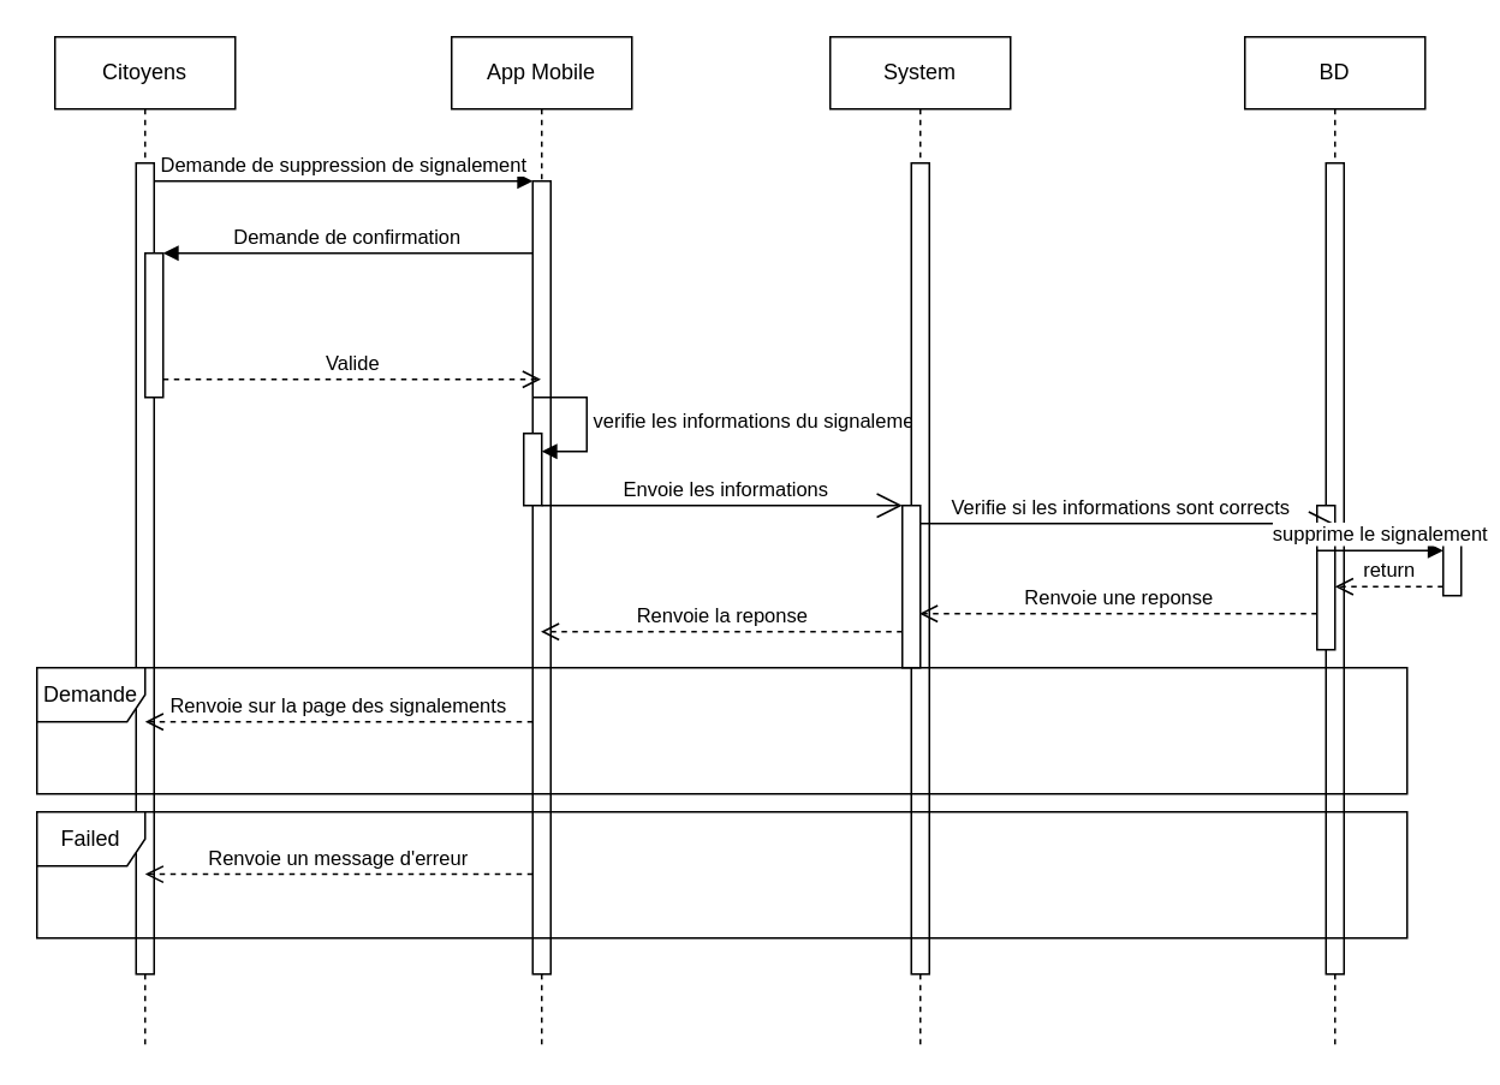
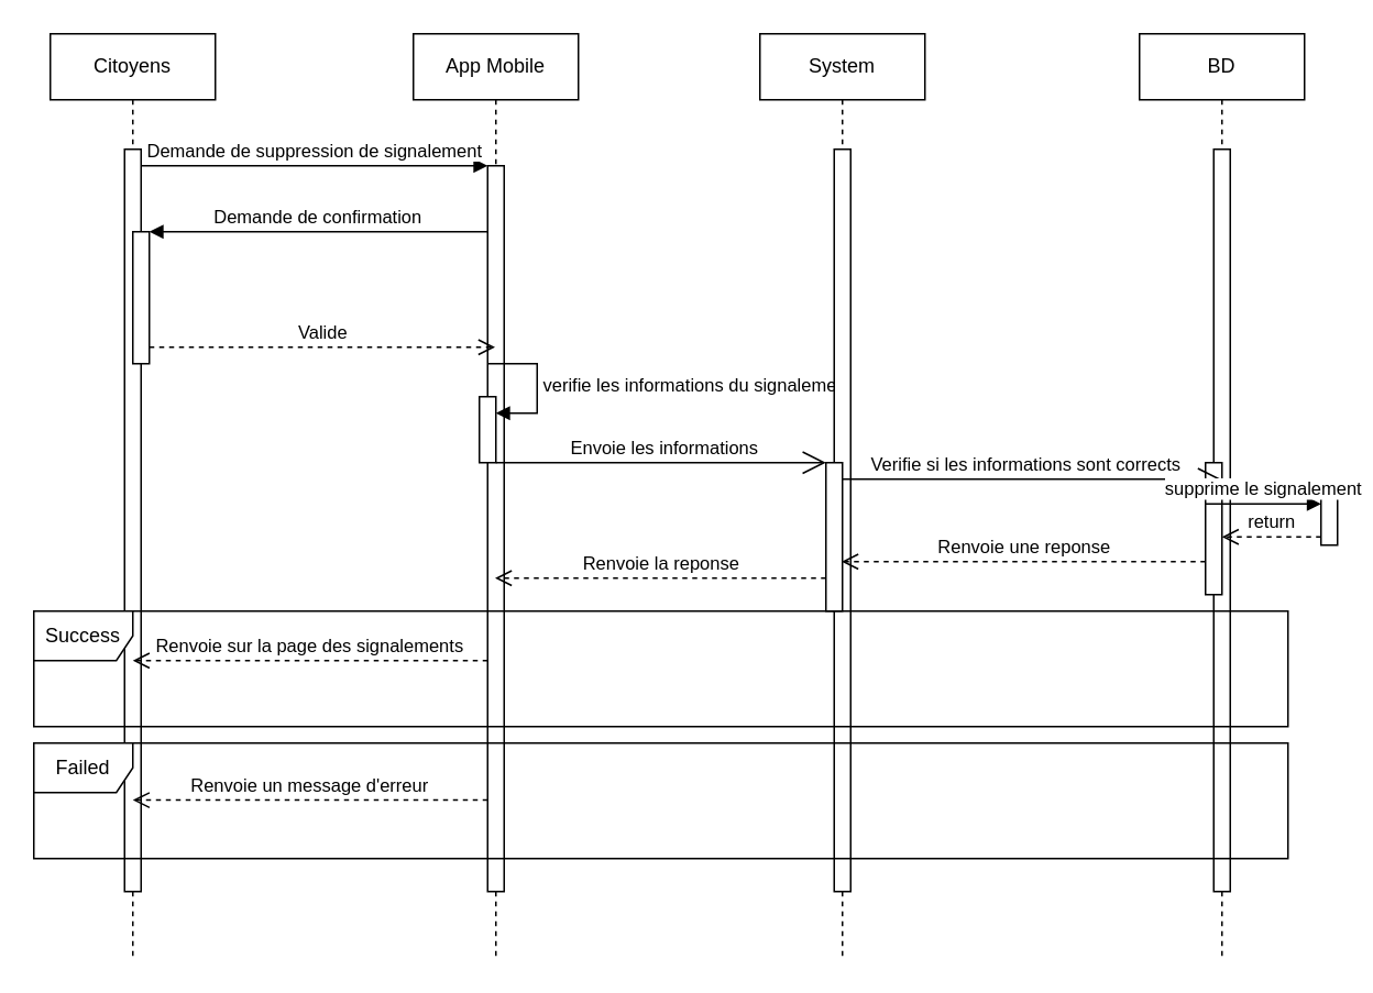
  <mxCell id="0" />
  <mxCell id="1" parent="0" />
  <mxCell id="2" value="Citoyens" style="shape=umlLifeline;perimeter=lifelinePerimeter;whiteSpace=wrap;html=1;container=0;dropTarget=0;collapsible=0;recursiveResize=0;outlineConnect=0;portConstraint=eastwest;newEdgeStyle={&quot;edgeStyle&quot;:&quot;elbowEdgeStyle&quot;,&quot;elbow&quot;:&quot;vertical&quot;,&quot;curved&quot;:0,&quot;rounded&quot;:0};" vertex="1" parent="1"><mxGeometry x="30" y="20" width="100" height="560" as="geometry" /></mxCell>
  <mxCell id="3" value="" style="html=1;points=[];perimeter=orthogonalPerimeter;outlineConnect=0;targetShapes=umlLifeline;portConstraint=eastwest;newEdgeStyle={&quot;edgeStyle&quot;:&quot;elbowEdgeStyle&quot;,&quot;elbow&quot;:&quot;vertical&quot;,&quot;curved&quot;:0,&quot;rounded&quot;:0};" vertex="1" parent="2"><mxGeometry x="45" y="70" width="10" height="450" as="geometry" /></mxCell>
  <mxCell id="4" value="" style="html=1;points=[];perimeter=orthogonalPerimeter;outlineConnect=0;targetShapes=umlLifeline;portConstraint=eastwest;newEdgeStyle={&quot;edgeStyle&quot;:&quot;elbowEdgeStyle&quot;,&quot;elbow&quot;:&quot;vertical&quot;,&quot;curved&quot;:0,&quot;rounded&quot;:0};" vertex="1" parent="2"><mxGeometry x="50" y="120" width="10" height="80" as="geometry" /></mxCell>
  <mxCell id="5" value="App Mobile" style="shape=umlLifeline;perimeter=lifelinePerimeter;whiteSpace=wrap;html=1;container=0;dropTarget=0;collapsible=0;recursiveResize=0;outlineConnect=0;portConstraint=eastwest;newEdgeStyle={&quot;edgeStyle&quot;:&quot;elbowEdgeStyle&quot;,&quot;elbow&quot;:&quot;vertical&quot;,&quot;curved&quot;:0,&quot;rounded&quot;:0};" vertex="1" parent="1"><mxGeometry x="250" y="20" width="100" height="560" as="geometry" /></mxCell>
  <mxCell id="6" value="" style="html=1;points=[];perimeter=orthogonalPerimeter;outlineConnect=0;targetShapes=umlLifeline;portConstraint=eastwest;newEdgeStyle={&quot;edgeStyle&quot;:&quot;elbowEdgeStyle&quot;,&quot;elbow&quot;:&quot;vertical&quot;,&quot;curved&quot;:0,&quot;rounded&quot;:0};" vertex="1" parent="5"><mxGeometry x="45" y="80" width="10" height="440" as="geometry" /></mxCell>
  <mxCell id="7" value="" style="html=1;points=[[0,0,0,0,5],[0,1,0,0,-5],[1,0,0,0,5],[1,1,0,0,-5]];perimeter=orthogonalPerimeter;outlineConnect=0;targetShapes=umlLifeline;portConstraint=eastwest;newEdgeStyle={&quot;curved&quot;:0,&quot;rounded&quot;:0};" vertex="1" parent="5"><mxGeometry x="40" y="220" width="10" height="40" as="geometry" /></mxCell>
  <mxCell id="8" value="verifie les informations du signalement" style="html=1;align=left;spacingLeft=2;endArrow=block;rounded=0;edgeStyle=orthogonalEdgeStyle;curved=0;rounded=0;" edge="1" parent="5" target="7"><mxGeometry relative="1" as="geometry"><mxPoint x="45" y="200" as="sourcePoint" /><Array as="points"><mxPoint x="75" y="230" /></Array></mxGeometry></mxCell>
  <mxCell id="9" value="Demande de suppression de signalement" style="html=1;verticalAlign=bottom;endArrow=block;edgeStyle=elbowEdgeStyle;elbow=vertical;curved=0;rounded=0;" edge="1" parent="1" source="3" target="6"><mxGeometry relative="1" as="geometry"><mxPoint x="185" y="110" as="sourcePoint" /><Array as="points"><mxPoint x="170" y="100" /></Array></mxGeometry></mxCell>
  <mxCell id="10" value="Demande de confirmation" style="html=1;verticalAlign=bottom;endArrow=block;edgeStyle=elbowEdgeStyle;elbow=horizontal;curved=0;rounded=0;" edge="1" parent="1" source="6" target="4"><mxGeometry relative="1" as="geometry"><mxPoint x="165" y="140" as="sourcePoint" /><Array as="points"><mxPoint x="180" y="140" /></Array></mxGeometry></mxCell>
  <mxCell id="11" value="System" style="shape=umlLifeline;perimeter=lifelinePerimeter;whiteSpace=wrap;html=1;container=0;dropTarget=0;collapsible=0;recursiveResize=0;outlineConnect=0;portConstraint=eastwest;newEdgeStyle={&quot;edgeStyle&quot;:&quot;elbowEdgeStyle&quot;,&quot;elbow&quot;:&quot;vertical&quot;,&quot;curved&quot;:0,&quot;rounded&quot;:0};" vertex="1" parent="1"><mxGeometry x="460" y="20" width="100" height="560" as="geometry" /></mxCell>
  <mxCell id="12" value="" style="html=1;points=[];perimeter=orthogonalPerimeter;outlineConnect=0;targetShapes=umlLifeline;portConstraint=eastwest;newEdgeStyle={&quot;edgeStyle&quot;:&quot;elbowEdgeStyle&quot;,&quot;elbow&quot;:&quot;vertical&quot;,&quot;curved&quot;:0,&quot;rounded&quot;:0};" vertex="1" parent="11"><mxGeometry x="45" y="70" width="10" height="450" as="geometry" /></mxCell>
  <mxCell id="13" value="" style="html=1;points=[[0,0,0,0,5],[0,1,0,0,-5],[1,0,0,0,5],[1,1,0,0,-5]];perimeter=orthogonalPerimeter;outlineConnect=0;targetShapes=umlLifeline;portConstraint=eastwest;newEdgeStyle={&quot;curved&quot;:0,&quot;rounded&quot;:0};" vertex="1" parent="11"><mxGeometry x="40" y="260" width="10" height="90" as="geometry" /></mxCell>
  <mxCell id="14" value="BD" style="shape=umlLifeline;perimeter=lifelinePerimeter;whiteSpace=wrap;html=1;container=0;dropTarget=0;collapsible=0;recursiveResize=0;outlineConnect=0;portConstraint=eastwest;newEdgeStyle={&quot;edgeStyle&quot;:&quot;elbowEdgeStyle&quot;,&quot;elbow&quot;:&quot;vertical&quot;,&quot;curved&quot;:0,&quot;rounded&quot;:0};" vertex="1" parent="1"><mxGeometry x="690" y="20" width="100" height="560" as="geometry" /></mxCell>
  <mxCell id="15" value="" style="html=1;points=[];perimeter=orthogonalPerimeter;outlineConnect=0;targetShapes=umlLifeline;portConstraint=eastwest;newEdgeStyle={&quot;edgeStyle&quot;:&quot;elbowEdgeStyle&quot;,&quot;elbow&quot;:&quot;vertical&quot;,&quot;curved&quot;:0,&quot;rounded&quot;:0};" vertex="1" parent="14"><mxGeometry x="45" y="70" width="10" height="450" as="geometry" /></mxCell>
  <mxCell id="16" value="" style="html=1;points=[];perimeter=orthogonalPerimeter;outlineConnect=0;targetShapes=umlLifeline;portConstraint=eastwest;newEdgeStyle={&quot;edgeStyle&quot;:&quot;elbowEdgeStyle&quot;,&quot;elbow&quot;:&quot;vertical&quot;,&quot;curved&quot;:0,&quot;rounded&quot;:0};" vertex="1" parent="14"><mxGeometry x="40" y="260" width="10" height="80" as="geometry" /></mxCell>
  <mxCell id="17" value="Failed" style="shape=umlFrame;whiteSpace=wrap;html=1;pointerEvents=0;" vertex="1" parent="1"><mxGeometry x="20" y="450" width="760" height="70" as="geometry" /></mxCell>
  <mxCell id="18" value="Valide" style="html=1;verticalAlign=bottom;endArrow=open;dashed=1;endSize=8;curved=0;rounded=0;" edge="1" parent="1" target="5"><mxGeometry relative="1" as="geometry"><mxPoint x="90" y="210" as="sourcePoint" /><mxPoint x="199.5" y="210" as="targetPoint" /></mxGeometry></mxCell>
  <mxCell id="19" value="Renvoie une reponse" style="html=1;verticalAlign=bottom;endArrow=open;dashed=1;endSize=8;curved=0;rounded=0;" edge="1" parent="1" target="11"><mxGeometry relative="1" as="geometry"><mxPoint x="730" y="340" as="sourcePoint" /><mxPoint x="650" y="340" as="targetPoint" /></mxGeometry></mxCell>
  <mxCell id="20" value="" style="endArrow=open;endFill=1;endSize=12;html=1;rounded=0;" edge="1" parent="1"><mxGeometry width="160" relative="1" as="geometry"><mxPoint x="300" y="280" as="sourcePoint" /><mxPoint x="500" y="280" as="targetPoint" /></mxGeometry></mxCell>
  <mxCell id="21" value="Envoie les informations" style="edgeLabel;html=1;align=center;verticalAlign=middle;resizable=0;points=[];" vertex="1" connectable="0" parent="20"><mxGeometry x="0.045" y="-1" relative="1" as="geometry"><mxPoint x="-4" y="-11" as="offset" /></mxGeometry></mxCell>
  <mxCell id="22" value="" style="endArrow=open;endFill=1;endSize=12;html=1;rounded=0;" edge="1" parent="1" target="14"><mxGeometry width="160" relative="1" as="geometry"><mxPoint x="510" y="290" as="sourcePoint" /><mxPoint x="670" y="290" as="targetPoint" /></mxGeometry></mxCell>
  <mxCell id="23" value="Verifie si les informations sont corrects" style="edgeLabel;html=1;align=center;verticalAlign=middle;resizable=0;points=[];" vertex="1" connectable="0" parent="22"><mxGeometry x="-0.082" y="-3" relative="1" as="geometry"><mxPoint x="5" y="-13" as="offset" /></mxGeometry></mxCell>
  <mxCell id="24" value="Renvoie la reponse" style="html=1;verticalAlign=bottom;endArrow=open;dashed=1;endSize=8;curved=0;rounded=0;" edge="1" parent="1" target="5"><mxGeometry relative="1" as="geometry"><mxPoint x="500" y="350" as="sourcePoint" /><mxPoint x="420" y="350" as="targetPoint" /></mxGeometry></mxCell>
  <mxCell id="25" value="Renvoie sur la page des signalements" style="html=1;verticalAlign=bottom;endArrow=open;dashed=1;endSize=8;curved=0;rounded=0;" edge="1" parent="1" source="6"><mxGeometry relative="1" as="geometry"><mxPoint x="160" y="400" as="sourcePoint" /><mxPoint x="80" y="400" as="targetPoint" /></mxGeometry></mxCell>
- <mxCell id="26" value="Demande" style="shape=umlFrame;whiteSpace=wrap;html=1;pointerEvents=0;" vertex="1" parent="1"><mxGeometry x="20" y="370" width="760" height="70" as="geometry" /></mxCell>
+ <mxCell id="26" value="Success" style="shape=umlFrame;whiteSpace=wrap;html=1;pointerEvents=0;" vertex="1" parent="1"><mxGeometry x="20" y="370" width="760" height="70" as="geometry" /></mxCell>
  <mxCell id="27" value="Renvoie un message d'erreur" style="html=1;verticalAlign=bottom;endArrow=open;dashed=1;endSize=8;curved=0;rounded=0;" edge="1" parent="1"><mxGeometry relative="1" as="geometry"><mxPoint x="295" y="484.58" as="sourcePoint" /><mxPoint x="80" y="484.58" as="targetPoint" /></mxGeometry></mxCell>
  <mxCell id="28" value="" style="html=1;points=[[0,0,0,0,5],[0,1,0,0,-5],[1,0,0,0,5],[1,1,0,0,-5]];perimeter=orthogonalPerimeter;outlineConnect=0;targetShapes=umlLifeline;portConstraint=eastwest;newEdgeStyle={&quot;curved&quot;:0,&quot;rounded&quot;:0};" vertex="1" parent="1"><mxGeometry x="800" y="300" width="10" height="30" as="geometry" /></mxCell>
  <mxCell id="29" value="supprime le signalement" style="html=1;verticalAlign=bottom;endArrow=block;curved=0;rounded=0;entryX=0;entryY=0;entryDx=0;entryDy=5;" edge="1" target="28" parent="1"><mxGeometry relative="1" as="geometry"><mxPoint x="730" y="305" as="sourcePoint" /></mxGeometry></mxCell>
  <mxCell id="30" value="return" style="html=1;verticalAlign=bottom;endArrow=open;dashed=1;endSize=8;curved=0;rounded=0;exitX=0;exitY=1;exitDx=0;exitDy=-5;" edge="1" source="28" parent="1" target="16"><mxGeometry relative="1" as="geometry"><mxPoint x="730" y="375" as="targetPoint" /></mxGeometry></mxCell>
